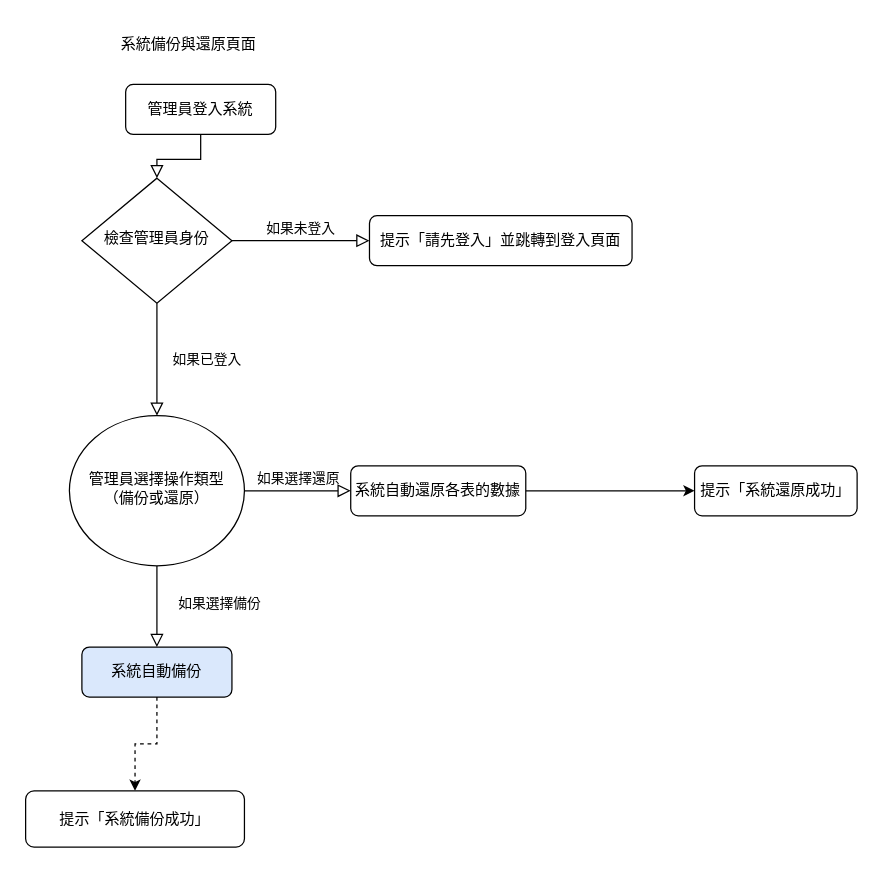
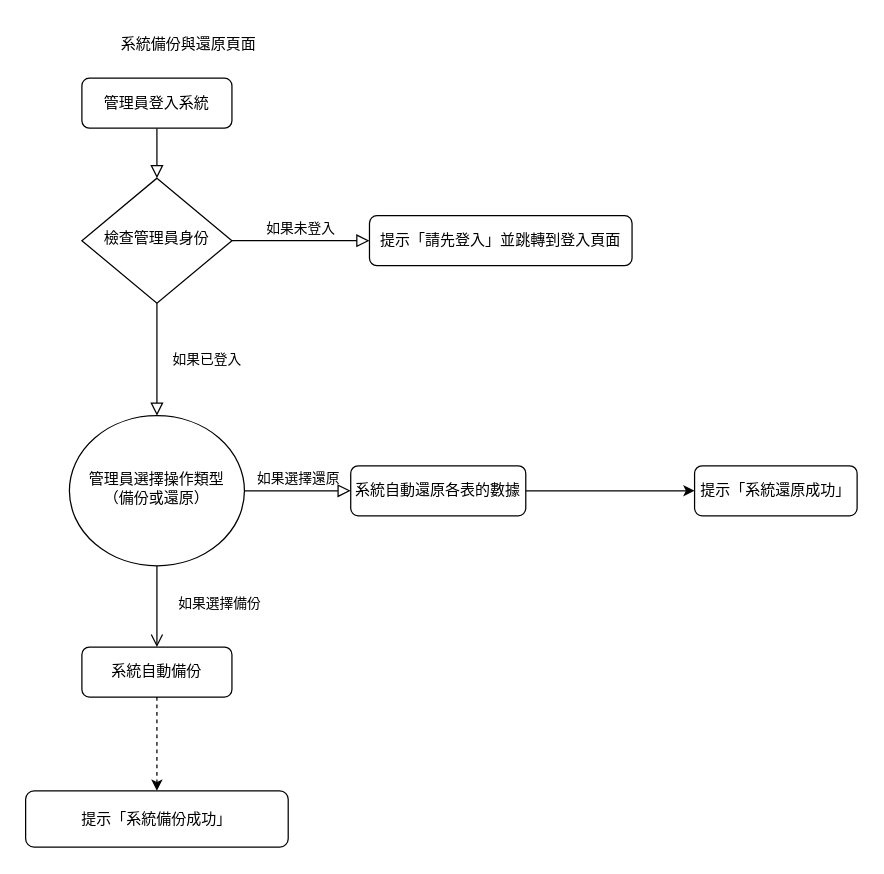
  <mxCell id="0" />
  <mxCell id="1" parent="0" />
- <mxCell id="2" value="&lt;div&gt;如果選擇備份&lt;/div&gt;" style="rounded=0;html=1;jettySize=auto;orthogonalLoop=1;fontSize=11;endArrow=block;endFill=0;endSize=8;strokeWidth=1;shadow=0;labelBackgroundColor=none;edgeStyle=orthogonalEdgeStyle;" edge="1" parent="1" source="4" target="6"><mxGeometry x="-0.077" y="50" relative="1" as="geometry"><mxPoint as="offset" /></mxGeometry></mxCell>
+ <mxCell id="2" value="&lt;div&gt;如果選擇備份&lt;/div&gt;" style="rounded=0;html=1;jettySize=auto;orthogonalLoop=1;fontSize=11;endArrow=open;endFill=0;endSize=8;strokeWidth=1;shadow=0;labelBackgroundColor=none;edgeStyle=orthogonalEdgeStyle;" edge="1" parent="1" source="4" target="6"><mxGeometry x="-0.077" y="50" relative="1" as="geometry"><mxPoint as="offset" /></mxGeometry></mxCell>
  <mxCell id="3" value="&lt;div&gt;如果選擇還原&lt;/div&gt;" style="edgeStyle=orthogonalEdgeStyle;rounded=0;html=1;jettySize=auto;orthogonalLoop=1;fontSize=11;endArrow=block;endFill=0;endSize=8;strokeWidth=1;shadow=0;labelBackgroundColor=none;" edge="1" parent="1" source="4" target="8"><mxGeometry y="10" relative="1" as="geometry"><mxPoint as="offset" /></mxGeometry></mxCell>
  <mxCell id="4" value="&lt;div&gt;管理員選擇操作類型&lt;/div&gt;&lt;div&gt;（備份或還原）&lt;/div&gt;" style="ellipse;whiteSpace=wrap;html=1;shadow=0;fontFamily=Helvetica;fontSize=12;align=center;strokeWidth=1;spacing=6;spacingTop=-4;" vertex="1" parent="1"><mxGeometry x="55" y="332" width="140" height="120" as="geometry" /></mxCell>
  <mxCell id="5" value="" style="edgeStyle=orthogonalEdgeStyle;rounded=0;orthogonalLoop=1;jettySize=auto;html=1;dashed=1;" edge="1" parent="1" source="6" target="16"><mxGeometry relative="1" as="geometry" /></mxCell>
- <mxCell id="6" value="&lt;div&gt;系統自動備份&lt;/div&gt;" style="rounded=1;whiteSpace=wrap;html=1;fontSize=12;glass=0;strokeWidth=1;shadow=0;fillColor=#dae8fc;" vertex="1" parent="1"><mxGeometry x="65" y="517" width="120" height="40" as="geometry" /></mxCell>
+ <mxCell id="6" value="&lt;div&gt;系統自動備份&lt;/div&gt;" style="rounded=1;whiteSpace=wrap;html=1;fontSize=12;glass=0;strokeWidth=1;shadow=0;" vertex="1" parent="1"><mxGeometry x="65" y="517" width="120" height="40" as="geometry" /></mxCell>
  <mxCell id="7" value="" style="edgeStyle=orthogonalEdgeStyle;rounded=0;orthogonalLoop=1;jettySize=auto;html=1;" edge="1" parent="1" source="8" target="17"><mxGeometry relative="1" as="geometry" /></mxCell>
  <mxCell id="8" value="&lt;div&gt;系統自動還原各表的數據&lt;/div&gt;" style="rounded=1;whiteSpace=wrap;html=1;fontSize=12;glass=0;strokeWidth=1;shadow=0;" vertex="1" parent="1"><mxGeometry x="280" y="372" width="140" height="40" as="geometry" /></mxCell>
  <mxCell id="9" value="&lt;div&gt;系統備份與還原頁面&lt;/div&gt;" style="text;html=1;align=center;verticalAlign=middle;resizable=0;points=[];autosize=1;strokeColor=none;fillColor=none;" vertex="1" parent="1"><mxGeometry x="85" y="20" width="130" height="30" as="geometry" /></mxCell>
  <mxCell id="10" value="" style="rounded=0;html=1;jettySize=auto;orthogonalLoop=1;fontSize=11;endArrow=block;endFill=0;endSize=8;strokeWidth=1;shadow=0;labelBackgroundColor=none;edgeStyle=orthogonalEdgeStyle;" edge="1" parent="1" source="11" target="14"><mxGeometry relative="1" as="geometry" /></mxCell>
- <mxCell id="11" value="&lt;div&gt;管理員登入系統&lt;/div&gt;" style="rounded=1;whiteSpace=wrap;html=1;fontSize=12;glass=0;strokeWidth=1;shadow=0;" vertex="1" parent="1"><mxGeometry x="100" y="67" width="120" height="40" as="geometry" /></mxCell>
+ <mxCell id="11" value="&lt;div&gt;管理員登入系統&lt;/div&gt;" style="rounded=1;whiteSpace=wrap;html=1;fontSize=12;glass=0;strokeWidth=1;shadow=0;" vertex="1" parent="1"><mxGeometry x="65" y="62" width="120" height="40" as="geometry" /></mxCell>
  <mxCell id="12" value="&lt;div&gt;如果已登入&lt;/div&gt;" style="rounded=0;html=1;jettySize=auto;orthogonalLoop=1;fontSize=11;endArrow=block;endFill=0;endSize=8;strokeWidth=1;shadow=0;labelBackgroundColor=none;edgeStyle=orthogonalEdgeStyle;exitX=0.5;exitY=1;exitDx=0;exitDy=0;entryX=0.5;entryY=0;entryDx=0;entryDy=0;" edge="1" parent="1" source="14" target="4"><mxGeometry y="40" relative="1" as="geometry"><mxPoint as="offset" /><mxPoint x="125" y="322" as="targetPoint" /><mxPoint x="125" y="282" as="sourcePoint" /></mxGeometry></mxCell>
  <mxCell id="13" value="&lt;div&gt;如果未登入&lt;/div&gt;" style="edgeStyle=orthogonalEdgeStyle;rounded=0;html=1;jettySize=auto;orthogonalLoop=1;fontSize=11;endArrow=block;endFill=0;endSize=8;strokeWidth=1;shadow=0;labelBackgroundColor=none;" edge="1" parent="1" source="14" target="15"><mxGeometry y="10" relative="1" as="geometry"><mxPoint as="offset" /></mxGeometry></mxCell>
  <mxCell id="14" value="&lt;div&gt;檢查管理員身份&lt;/div&gt;" style="rhombus;whiteSpace=wrap;html=1;shadow=0;fontFamily=Helvetica;fontSize=12;align=center;strokeWidth=1;spacing=6;spacingTop=-4;" vertex="1" parent="1"><mxGeometry x="65" y="142" width="120" height="100" as="geometry" /></mxCell>
  <mxCell id="15" value="&lt;div&gt;提示「請先登入」並跳轉到登入頁面&lt;/div&gt;" style="rounded=1;whiteSpace=wrap;html=1;fontSize=12;glass=0;strokeWidth=1;shadow=0;" vertex="1" parent="1"><mxGeometry x="295" y="172" width="210" height="40" as="geometry" /></mxCell>
- <mxCell id="16" value="&lt;div&gt;提示「系統備份成功」&lt;/div&gt;" style="rounded=1;whiteSpace=wrap;html=1;glass=0;strokeWidth=1;shadow=0;" vertex="1" parent="1"><mxGeometry x="20" y="632" width="175" height="45" as="geometry" /></mxCell>
+ <mxCell id="16" value="&lt;div&gt;提示「系統備份成功」&lt;/div&gt;" style="rounded=1;whiteSpace=wrap;html=1;glass=0;strokeWidth=1;shadow=0;" vertex="1" parent="1"><mxGeometry x="20" y="632" width="210" height="45" as="geometry" /></mxCell>
  <mxCell id="17" value="&lt;div&gt;提示「系統還原成功」&lt;/div&gt;" style="rounded=1;whiteSpace=wrap;html=1;glass=0;strokeWidth=1;shadow=0;" vertex="1" parent="1"><mxGeometry x="555" y="372" width="130" height="40" as="geometry" /></mxCell>
